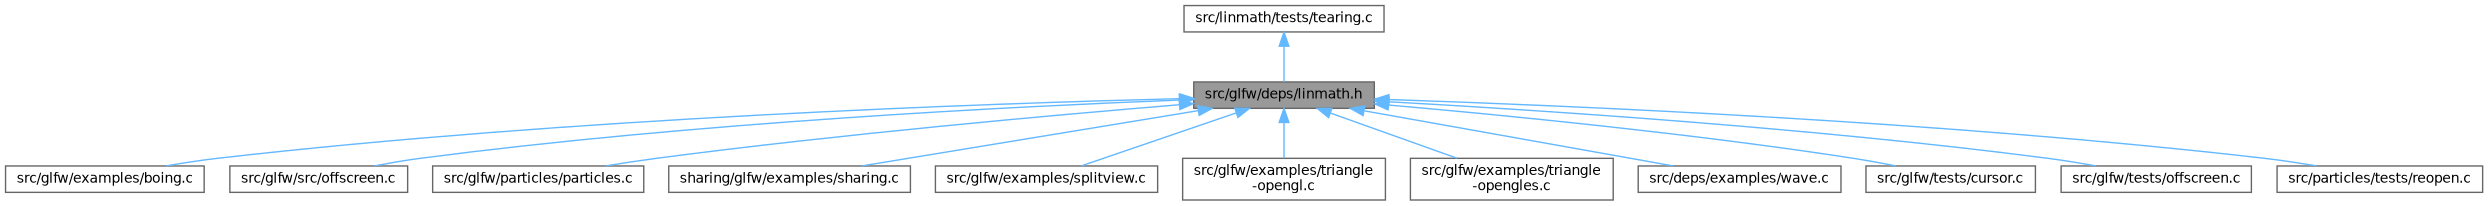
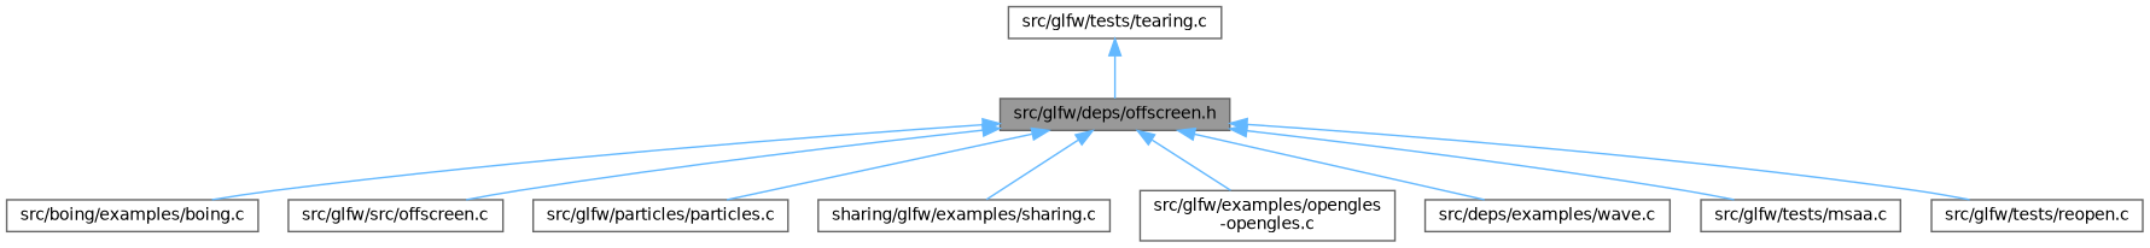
  digraph {
    node [color=grey40 fillcolor=white fontname=Helvetica fontsize=10 shape=box style=filled]
    edge [color=steelblue1 dir=back fontname=Helvetica fontsize=10 labelfontname=Helvetica labelfontsize=10 style=solid]
-   n1 [color=gray40 fillcolor=grey60 fontcolor=black height=0.2 label="src/glfw/deps/linmath.h" width=0.4]
-   n2 [height=0.2 label="src/glfw/examples/boing.c" width=0.4]
+   n1 [color=gray40 fillcolor=grey60 fontcolor=black height=0.2 label="src/glfw/deps/offscreen.h" width=0.4]
+   n2 [height=0.2 label="src/boing/examples/boing.c" width=0.4]
    n3 [height=0.2 label="src/glfw/src/offscreen.c" width=0.4]
    n4 [height=0.2 label="src/glfw/particles/particles.c" width=0.4]
    n5 [height=0.2 label="sharing/glfw/examples/sharing.c" width=0.4]
-   n6 [height=0.2 label="src/glfw/examples/splitview.c" width=0.4]
-   n7 [height=0.2 label="src/glfw/examples/triangle\l-opengl.c" width=0.4]
-   n8 [height=0.2 label="src/glfw/examples/triangle\l-opengles.c" width=0.4]
+   n8 [height=0.2 label="src/glfw/examples/opengles\l-opengles.c" width=0.4]
    n9 [height=0.2 label="src/deps/examples/wave.c" width=0.4]
-   n10 [height=0.2 label="src/glfw/tests/cursor.c" width=0.4]
-   n11 [height=0.2 label="src/glfw/tests/offscreen.c" width=0.4]
-   n12 [height=0.2 label="src/particles/tests/reopen.c" width=0.4]
-   n13 [height=0.2 label="src/linmath/tests/tearing.c" width=0.4]
+   n11 [height=0.2 label="src/glfw/tests/msaa.c" width=0.4]
+   n12 [height=0.2 label="src/glfw/tests/reopen.c" width=0.4]
+   n13 [height=0.2 label="src/glfw/tests/tearing.c" width=0.4]
    n1 -> n2
    n1 -> n3
    n1 -> n4
    n1 -> n5
-   n1 -> n6
-   n1 -> n7
    n1 -> n8
    n1 -> n9
-   n1 -> n10
    n1 -> n11
    n1 -> n12
    n13 -> n1
  }
